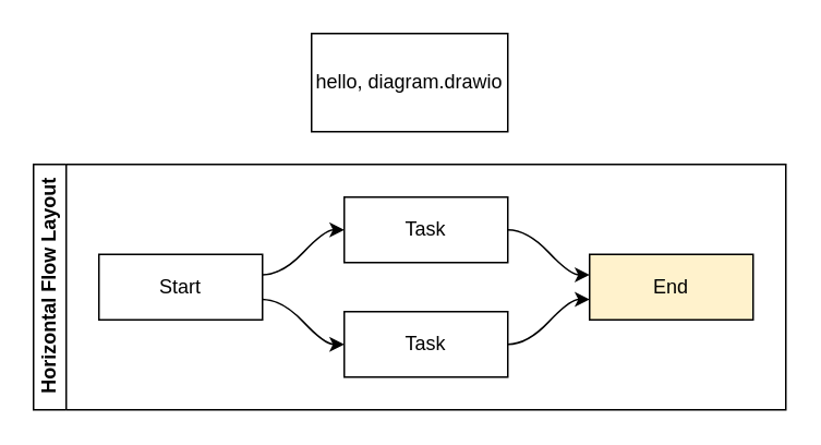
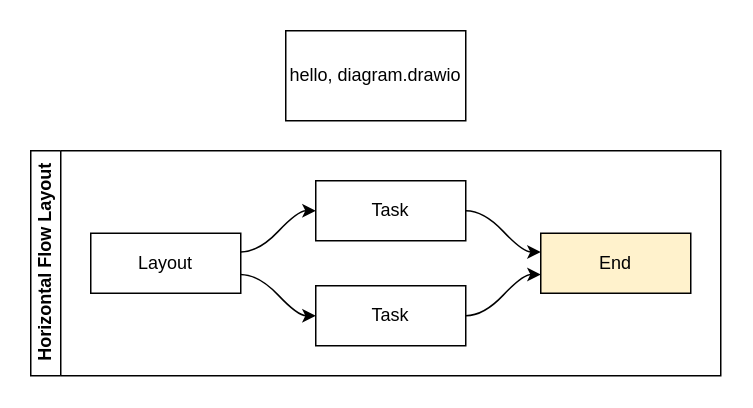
  <mxCell id="0" />
  <mxCell id="1" parent="0" />
  <mxCell id="2" value="hello, diagram.drawio" style="rounded=0;whiteSpace=wrap;html=1;" parent="1" vertex="1"><mxGeometry x="190" y="20" width="120" height="60" as="geometry" /></mxCell>
  <mxCell id="3" value="Horizontal Flow Layout" style="swimlane;html=1;startSize=20;horizontal=0;childLayout=flowLayout;flowOrientation=west;resizable=0;interRankCellSpacing=50;containerType=tree;" vertex="1" parent="1"><mxGeometry x="20" y="100" width="460" height="150" as="geometry" /></mxCell>
- <mxCell id="4" value="Start" style="whiteSpace=wrap;html=1;" vertex="1" parent="3"><mxGeometry x="40" y="55" width="100" height="40" as="geometry" /></mxCell>
+ <mxCell id="4" value="Layout" style="whiteSpace=wrap;html=1;" vertex="1" parent="3"><mxGeometry x="40" y="55" width="100" height="40" as="geometry" /></mxCell>
  <mxCell id="5" value="Task" style="whiteSpace=wrap;html=1;" vertex="1" parent="3"><mxGeometry x="190" y="20" width="100" height="40" as="geometry" /></mxCell>
  <mxCell id="6" value="" style="html=1;curved=1;rounded=0;noEdgeStyle=1;orthogonal=1;" edge="1" parent="3" source="4" target="5"><mxGeometry relative="1" as="geometry"><Array as="points"><mxPoint x="152" y="67.5" /><mxPoint x="178" y="40" /></Array></mxGeometry></mxCell>
  <mxCell id="7" value="Task" style="whiteSpace=wrap;html=1;" vertex="1" parent="3"><mxGeometry x="190" y="90" width="100" height="40" as="geometry" /></mxCell>
  <mxCell id="8" value="" style="html=1;curved=1;rounded=0;noEdgeStyle=1;orthogonal=1;" edge="1" parent="3" source="4" target="7"><mxGeometry relative="1" as="geometry"><Array as="points"><mxPoint x="152" y="82.5" /><mxPoint x="178" y="110" /></Array></mxGeometry></mxCell>
  <mxCell id="9" value="End" style="whiteSpace=wrap;html=1;fillColor=#fff2cc;" vertex="1" parent="3"><mxGeometry x="340" y="55" width="100" height="40" as="geometry" /></mxCell>
  <mxCell id="10" value="" style="html=1;curved=1;rounded=0;noEdgeStyle=1;orthogonal=1;" edge="1" parent="3" source="5" target="9"><mxGeometry relative="1" as="geometry"><Array as="points"><mxPoint x="302" y="40" /><mxPoint x="328" y="67.5" /></Array></mxGeometry></mxCell>
  <mxCell id="11" value="" style="html=1;curved=1;rounded=0;noEdgeStyle=1;orthogonal=1;" edge="1" parent="3" source="7" target="9"><mxGeometry relative="1" as="geometry"><Array as="points"><mxPoint x="302" y="110" /><mxPoint x="328" y="82.5" /></Array></mxGeometry></mxCell>
